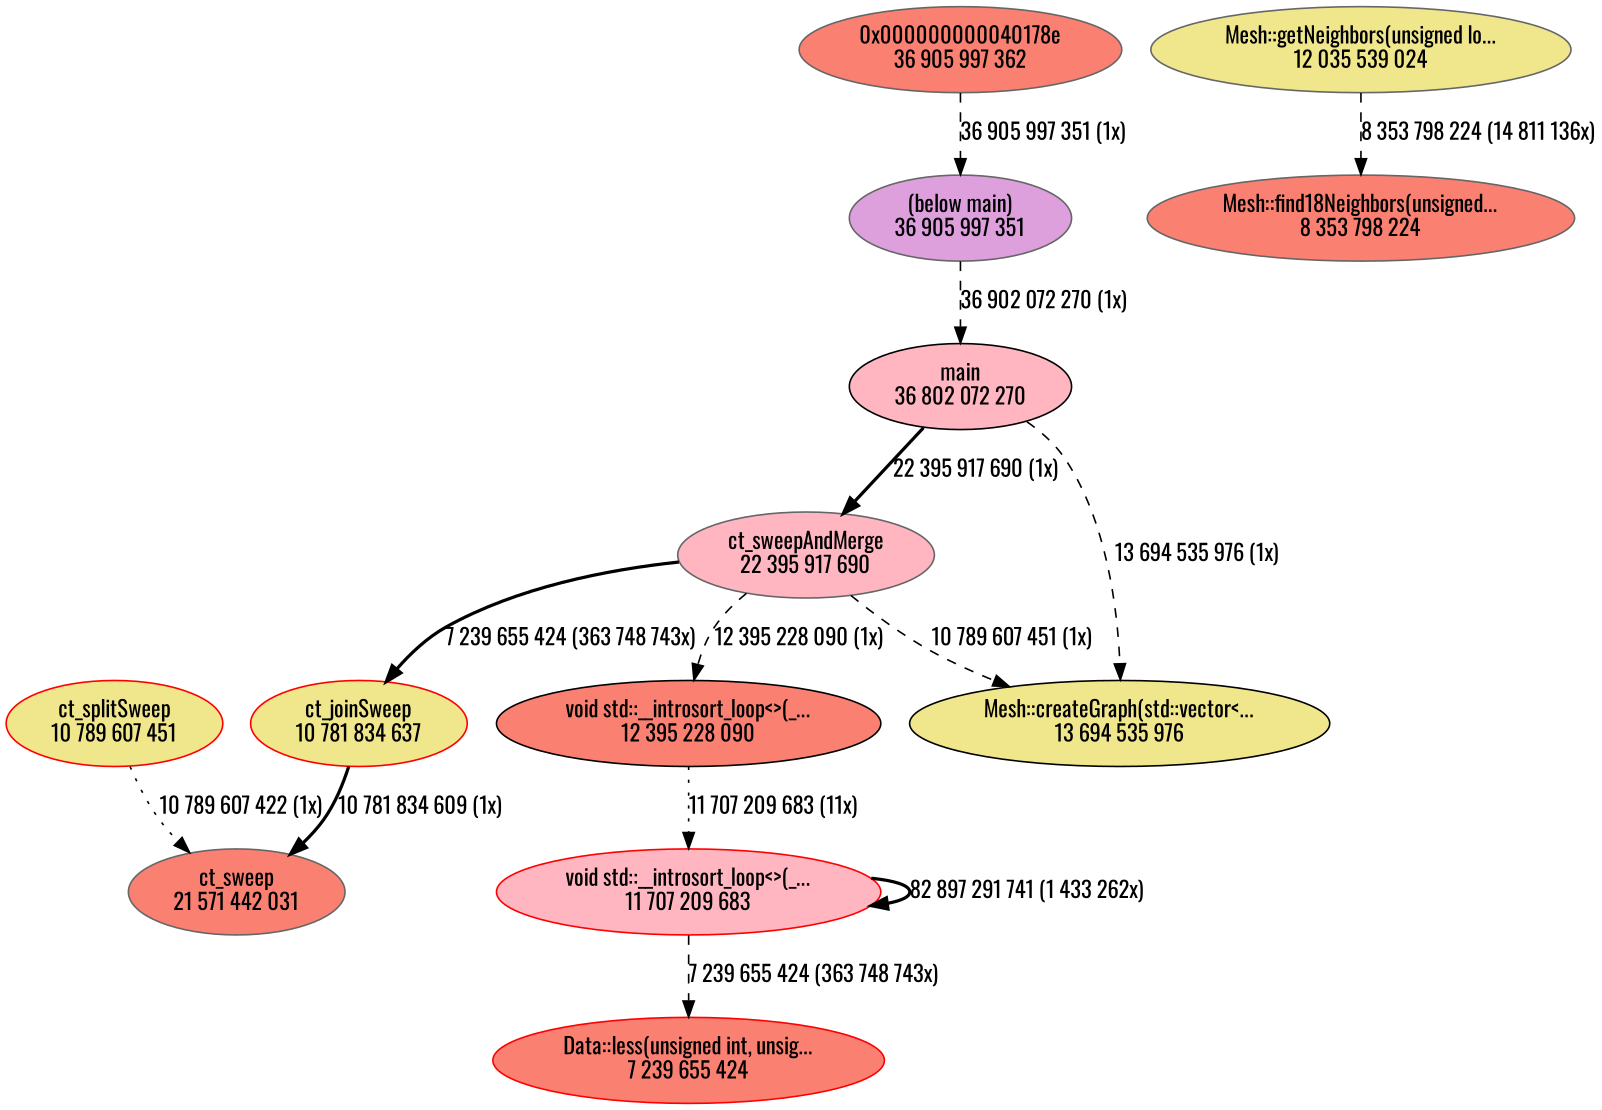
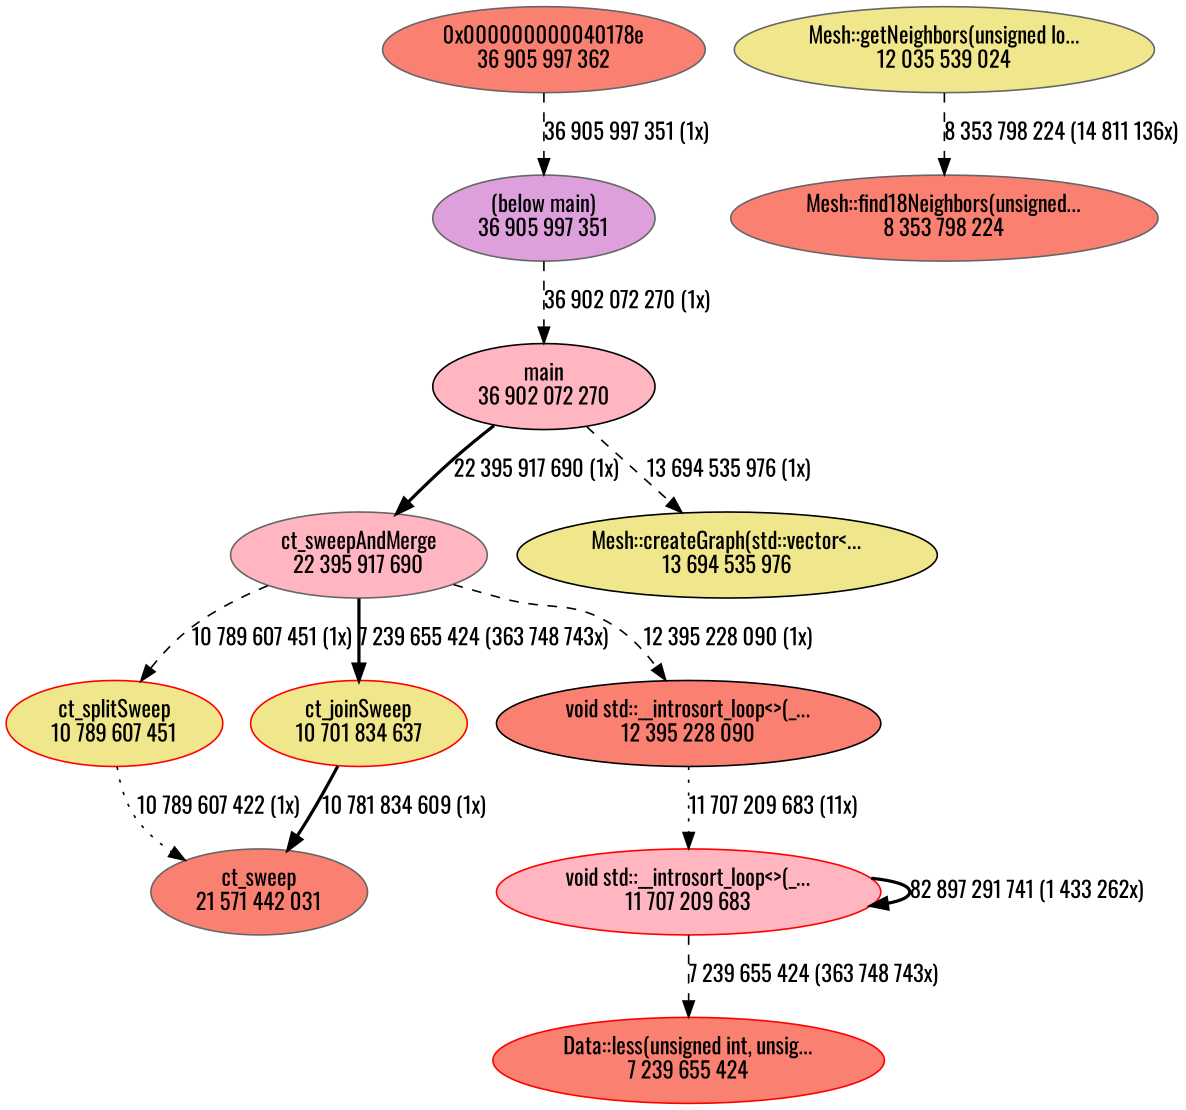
  digraph {
    fontname=Oswald
    node [color=gray40 fillcolor=salmon fontname=Oswald style=filled]
    edge [fontname=Oswald style=dashed weight=3]
    n1 [color=red fillcolor=khaki label="ct_splitSweep\n10 789 607 451"]
    n2 [label="ct_sweep\n21 571 442 031"]
    n3 [fillcolor=lightpink label="ct_sweepAndMerge\n22 395 917 690"]
-   n4 [color=red fillcolor=khaki label="ct_joinSweep\n10 781 834 637"]
+   n4 [color=red fillcolor=khaki label="ct_joinSweep\n10 701 834 637"]
    n5 [color=black label="void std::__introsort_loop<>(_...\n12 395 228 090"]
    n6 [fillcolor=khaki label="Mesh::getNeighbors(unsigned lo...\n12 035 539 024"]
    n7 [label="Mesh::find18Neighbors(unsigned...\n8 353 798 224"]
    n8 [color=black fillcolor=khaki label="Mesh::createGraph(std::vector<...\n13 694 535 976"]
    n9 [color=red fillcolor=lightpink label="void std::__introsort_loop<>(_...\n11 707 209 683"]
    n10 [color=red label="Data::less(unsigned int, unsig...\n7 239 655 424"]
    n11 [fillcolor=plum label="(below main)\n36 905 997 351"]
-   n12 [color=black fillcolor=lightpink label="main\n36 802 072 270"]
+   n12 [color=black fillcolor=lightpink label="main\n36 902 072 270"]
    n13 [label="0x000000000040178e\n36 905 997 362"]
    n1 -> n2 [label="10 789 607 422 (1x)" style=dotted]
-   n3 -> n8 [label="10 789 607 451 (1x)"]
+   n3 -> n1 [label="10 789 607 451 (1x)"]
    n3 -> n4 [label="7 239 655 424 (363 748 743x)" style=bold]
    n3 -> n5 [label="12 395 228 090 (1x)"]
    n4 -> n2 [label="10 781 834 609 (1x)" style=bold]
    n5 -> n9 [label="11 707 209 683 (11x)" style=dotted]
    n6 -> n7 [label="8 353 798 224 (14 811 136x)"]
    n9 -> n9 [label="82 897 291 741 (1 433 262x)" style=bold]
    n9 -> n10 [label="7 239 655 424 (363 748 743x)"]
    n11 -> n12 [label="36 902 072 270 (1x)"]
    n12 -> n3 [label="22 395 917 690 (1x)" style=bold]
    n12 -> n8 [label="13 694 535 976 (1x)"]
    n13 -> n11 [label="36 905 997 351 (1x)"]
  }
